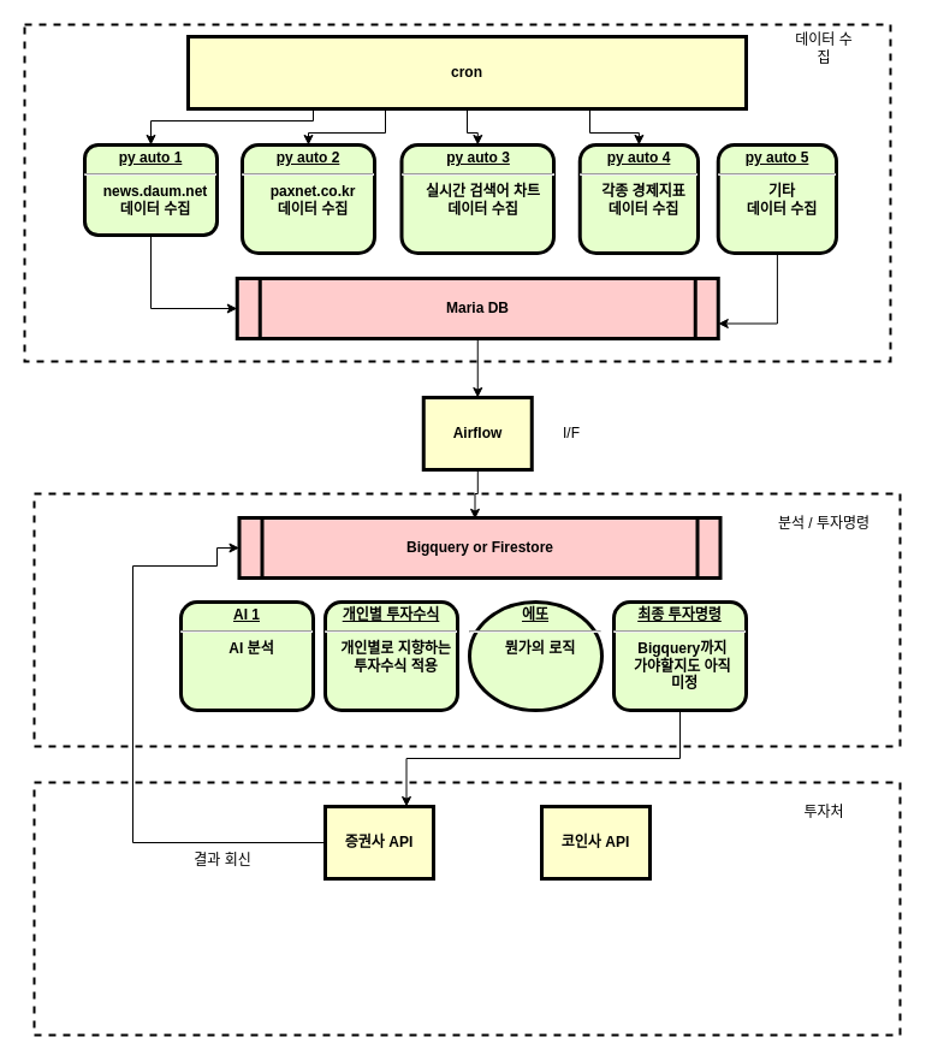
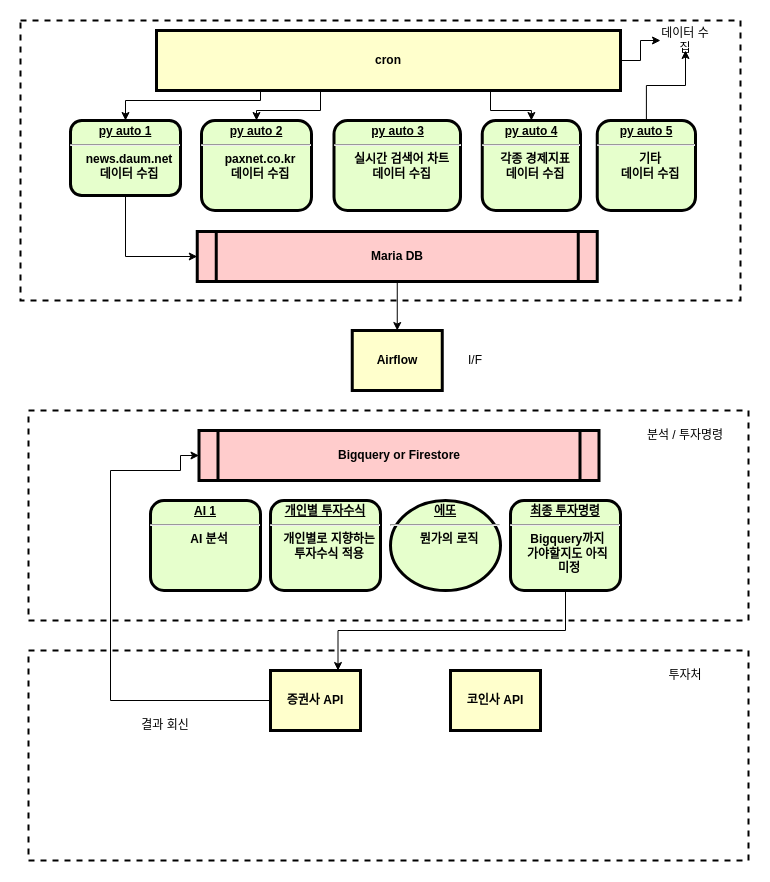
  <mxCell id="0" />
  <mxCell id="1" parent="0" />
  <mxCell id="2" value="" style="rounded=0;whiteSpace=wrap;html=1;fillColor=none;dashed=1;strokeWidth=2;" vertex="1" parent="1"><mxGeometry x="28" y="650" width="720" height="210" as="geometry" /></mxCell>
  <mxCell id="3" value="" style="rounded=0;whiteSpace=wrap;html=1;fillColor=none;dashed=1;strokeWidth=2;" vertex="1" parent="1"><mxGeometry x="28" y="410" width="720" height="210" as="geometry" /></mxCell>
  <mxCell id="4" value="" style="rounded=0;whiteSpace=wrap;html=1;fillColor=none;dashed=1;strokeWidth=2;" vertex="1" parent="1"><mxGeometry x="20" width="720" height="280" as="geometry" y="20" /></mxCell>
  <mxCell id="5" style="edgeStyle=orthogonalEdgeStyle;rounded=0;orthogonalLoop=1;jettySize=auto;html=1;entryX=0;entryY=0.5;entryDx=0;entryDy=0;" edge="1" parent="1" source="6" target="8"><mxGeometry relative="1" as="geometry"><Array as="points"><mxPoint x="125" y="256" /></Array></mxGeometry></mxCell>
  <mxCell id="6" value="&lt;p style=&quot;margin: 0px; margin-top: 4px; text-align: center; text-decoration: underline;&quot;&gt;&lt;strong&gt;py auto 1&lt;br&gt;&lt;/strong&gt;&lt;/p&gt;&lt;hr&gt;&lt;p style=&quot;margin: 0px; margin-left: 8px;&quot;&gt;news.daum.net&lt;/p&gt;&lt;p style=&quot;margin: 0px; margin-left: 8px;&quot;&gt;데이터 수집&lt;/p&gt;" style="verticalAlign=middle;align=center;overflow=fill;fontSize=12;fontFamily=Helvetica;html=1;rounded=1;fontStyle=1;strokeWidth=3;fillColor=#E6FFCC" parent="1" vertex="1"><mxGeometry x="70" y="120" width="110" height="75" as="geometry" /></mxCell>
  <mxCell id="7" style="edgeStyle=orthogonalEdgeStyle;rounded=0;orthogonalLoop=1;jettySize=auto;html=1;entryX=0.5;entryY=0;entryDx=0;entryDy=0;" edge="1" parent="1" source="8" target="24"><mxGeometry relative="1" as="geometry" /></mxCell>
  <mxCell id="8" value="Maria DB" style="shape=process;whiteSpace=wrap;align=center;verticalAlign=middle;size=0.048;fontStyle=1;strokeWidth=3;fillColor=#FFCCCC" parent="1" vertex="1"><mxGeometry x="196.75" y="231" width="400" height="50" as="geometry" /></mxCell>
  <mxCell id="9" value="&lt;p style=&quot;margin: 0px; margin-top: 4px; text-align: center; text-decoration: underline;&quot;&gt;&lt;strong&gt;py auto 2&lt;br&gt;&lt;/strong&gt;&lt;/p&gt;&lt;hr&gt;&lt;p style=&quot;margin: 0px; margin-left: 8px;&quot;&gt;paxnet.co.kr&lt;/p&gt;&lt;p style=&quot;margin: 0px; margin-left: 8px;&quot;&gt;데이터 수집&lt;/p&gt;" style="verticalAlign=middle;align=center;overflow=fill;fontSize=12;fontFamily=Helvetica;html=1;rounded=1;fontStyle=1;strokeWidth=3;fillColor=#E6FFCC" parent="1" vertex="1"><mxGeometry x="201" y="120" width="110" height="90" as="geometry" /></mxCell>
  <mxCell id="10" style="edgeStyle=orthogonalEdgeStyle;rounded=0;orthogonalLoop=1;jettySize=auto;html=1;entryX=0.75;entryY=0;entryDx=0;entryDy=0;" edge="1" parent="1" source="11" target="22"><mxGeometry relative="1" as="geometry"><Array as="points"><mxPoint x="565" y="630" /><mxPoint x="338" y="630" /></Array></mxGeometry></mxCell>
  <mxCell id="11" value="&lt;p style=&quot;margin: 0px; margin-top: 4px; text-align: center; text-decoration: underline;&quot;&gt;&lt;strong&gt;&lt;strong&gt;최종 투자명령&lt;/strong&gt;&lt;br&gt;&lt;/strong&gt;&lt;/p&gt;&lt;hr&gt;&lt;p style=&quot;margin: 0px; margin-left: 8px;&quot;&gt;&lt;span style=&quot;background-color: initial;&quot;&gt;Bigquery까지&amp;nbsp;&lt;/span&gt;&lt;br&gt;&lt;/p&gt;&lt;p style=&quot;margin: 0px; margin-left: 8px;&quot;&gt;&lt;span style=&quot;background-color: initial;&quot;&gt;가야할지도 아직&amp;nbsp;&lt;/span&gt;&lt;/p&gt;&lt;p style=&quot;margin: 0px; margin-left: 8px;&quot;&gt;&lt;span style=&quot;background-color: initial;&quot;&gt;미정&lt;/span&gt;&lt;/p&gt;" style="verticalAlign=middle;align=center;overflow=fill;fontSize=12;fontFamily=Helvetica;html=1;rounded=1;fontStyle=1;strokeWidth=3;fillColor=#E6FFCC" parent="1" vertex="1"><mxGeometry x="510" y="500" width="110" height="90" as="geometry" /></mxCell>
  <mxCell id="12" value="&lt;p style=&quot;margin: 0px; margin-top: 4px; text-align: center; text-decoration: underline;&quot;&gt;&lt;strong&gt;&lt;strong&gt;py auto 3&lt;/strong&gt;&lt;br&gt;&lt;/strong&gt;&lt;/p&gt;&lt;hr&gt;&lt;p style=&quot;margin: 0px; margin-left: 8px;&quot;&gt;실시간 검색어 차트&lt;/p&gt;&lt;p style=&quot;margin: 0px; margin-left: 8px;&quot;&gt;데이터 수집&lt;/p&gt;" style="verticalAlign=middle;align=center;overflow=fill;fontSize=12;fontFamily=Helvetica;html=1;rounded=1;fontStyle=1;strokeWidth=3;fillColor=#E6FFCC" parent="1" vertex="1"><mxGeometry x="333.5" y="120" width="126.5" height="90" as="geometry" /></mxCell>
  <mxCell id="13" value="&lt;p style=&quot;margin: 0px; margin-top: 4px; text-align: center; text-decoration: underline;&quot;&gt;&lt;strong&gt;&lt;strong&gt;에또&lt;/strong&gt;&lt;br&gt;&lt;/strong&gt;&lt;/p&gt;&lt;hr&gt;&lt;p style=&quot;margin: 0px; margin-left: 8px;&quot;&gt;뭔가의 로직&lt;/p&gt;" style="ellipse;verticalAlign=middle;align=center;overflow=fill;fontSize=12;fontFamily=Helvetica;html=1;fontStyle=1;strokeWidth=3;fillColor=#E6FFCC;" parent="1" vertex="1"><mxGeometry x="390" y="500" width="110" height="90" as="geometry" /></mxCell>
  <mxCell id="14" value="&lt;p style=&quot;margin: 0px; margin-top: 4px; text-align: center; text-decoration: underline;&quot;&gt;&lt;strong&gt;&lt;strong&gt;AI 1&lt;/strong&gt;&lt;br&gt;&lt;/strong&gt;&lt;/p&gt;&lt;hr&gt;&lt;p style=&quot;margin: 0px; margin-left: 8px;&quot;&gt;AI 분석&lt;br&gt;&lt;/p&gt;" style="verticalAlign=middle;align=center;overflow=fill;fontSize=12;fontFamily=Helvetica;html=1;rounded=1;fontStyle=1;strokeWidth=3;fillColor=#E6FFCC" parent="1" vertex="1"><mxGeometry x="150" y="500" width="110" height="90" as="geometry" /></mxCell>
  <mxCell id="15" style="edgeStyle=orthogonalEdgeStyle;rounded=0;orthogonalLoop=1;jettySize=auto;html=1;exitX=0.5;exitY=1;exitDx=0;exitDy=0;" edge="1" parent="1" source="19" target="6"><mxGeometry relative="1" as="geometry"><Array as="points"><mxPoint x="260" y="90" /><mxPoint x="260" y="100" /><mxPoint x="125" y="100" /></Array></mxGeometry></mxCell>
  <mxCell id="16" style="edgeStyle=orthogonalEdgeStyle;rounded=0;orthogonalLoop=1;jettySize=auto;html=1;entryX=0.5;entryY=0;entryDx=0;entryDy=0;" edge="1" parent="1" source="19" target="9"><mxGeometry relative="1" as="geometry"><Array as="points"><mxPoint x="320" y="110" /><mxPoint x="256" y="110" /></Array></mxGeometry></mxCell>
  <mxCell id="17" style="edgeStyle=orthogonalEdgeStyle;rounded=0;orthogonalLoop=1;jettySize=auto;html=1;entryX=0.5;entryY=0;entryDx=0;entryDy=0;" edge="1" parent="1" source="19" target="26"><mxGeometry relative="1" as="geometry"><Array as="points"><mxPoint x="490" y="110" /><mxPoint x="531" y="110" /></Array></mxGeometry></mxCell>
- <mxCell id="18" style="edgeStyle=orthogonalEdgeStyle;rounded=0;orthogonalLoop=1;jettySize=auto;html=1;" edge="1" parent="1" source="19" target="12"><mxGeometry relative="1" as="geometry" /></mxCell>
+ <mxCell id="18" style="edgeStyle=orthogonalEdgeStyle;rounded=0;orthogonalLoop=1;jettySize=auto;html=1;" edge="1" parent="1" source="19" target="31"><mxGeometry relative="1" as="geometry" /></mxCell>
  <mxCell id="19" value="cron" style="whiteSpace=wrap;align=center;verticalAlign=middle;fontStyle=1;strokeWidth=3;fillColor=#FFFFCC" parent="1" vertex="1"><mxGeometry x="156" y="30" width="464" height="60" as="geometry" /></mxCell>
  <mxCell id="20" value="코인사 API" style="whiteSpace=wrap;align=center;verticalAlign=middle;fontStyle=1;strokeWidth=3;fillColor=#FFFFCC" parent="1" vertex="1"><mxGeometry x="450" y="670" width="90" height="60" as="geometry" /></mxCell>
  <mxCell id="21" style="edgeStyle=orthogonalEdgeStyle;rounded=0;orthogonalLoop=1;jettySize=auto;html=1;entryX=0;entryY=0.5;entryDx=0;entryDy=0;" edge="1" parent="1" source="22" target="29"><mxGeometry relative="1" as="geometry"><Array as="points"><mxPoint x="110" y="700" /><mxPoint x="110" y="470" /><mxPoint x="180" y="470" /><mxPoint x="180" y="455" /></Array></mxGeometry></mxCell>
  <mxCell id="22" value="증권사 API" style="whiteSpace=wrap;align=center;verticalAlign=middle;fontStyle=1;strokeWidth=3;fillColor=#FFFFCC" parent="1" vertex="1"><mxGeometry x="270" y="670" width="90" height="60" as="geometry" /></mxCell>
- <mxCell id="23" style="edgeStyle=orthogonalEdgeStyle;rounded=0;orthogonalLoop=1;jettySize=auto;html=1;entryX=0.49;entryY=0.018;entryDx=0;entryDy=0;entryPerimeter=0;" edge="1" parent="1" source="24" target="29"><mxGeometry relative="1" as="geometry" /></mxCell>
  <mxCell id="24" value="Airflow" style="whiteSpace=wrap;align=center;verticalAlign=middle;fontStyle=1;strokeWidth=3;fillColor=#FFFFCC" parent="1" vertex="1"><mxGeometry x="351.75" y="330" width="90" height="60" as="geometry" /></mxCell>
  <mxCell id="25" value="&lt;p style=&quot;margin: 0px; margin-top: 4px; text-align: center; text-decoration: underline;&quot;&gt;&lt;strong&gt;&lt;strong&gt;개인별 투자수식&lt;/strong&gt;&lt;br&gt;&lt;/strong&gt;&lt;/p&gt;&lt;hr&gt;&lt;p style=&quot;margin: 0px; margin-left: 8px;&quot;&gt;개인별로 지향하는&lt;/p&gt;&lt;p style=&quot;margin: 0px; margin-left: 8px;&quot;&gt;&lt;span style=&quot;background-color: initial;&quot;&gt;투자수식 적용&lt;/span&gt;&lt;/p&gt;" style="verticalAlign=middle;align=center;overflow=fill;fontSize=12;fontFamily=Helvetica;html=1;rounded=1;fontStyle=1;strokeWidth=3;fillColor=#E6FFCC" parent="1" vertex="1"><mxGeometry x="270" y="500" width="110" height="90" as="geometry" /></mxCell>
  <mxCell id="26" value="&lt;p style=&quot;margin: 0px; margin-top: 4px; text-align: center; text-decoration: underline;&quot;&gt;&lt;strong&gt;&lt;strong&gt;py auto 4&lt;/strong&gt;&lt;br&gt;&lt;/strong&gt;&lt;/p&gt;&lt;hr&gt;&lt;p style=&quot;margin: 0px; margin-left: 8px;&quot;&gt;각종 경제지표&lt;/p&gt;&lt;p style=&quot;margin: 0px; margin-left: 8px;&quot;&gt;데이터 수집&lt;/p&gt;" style="verticalAlign=middle;align=center;overflow=fill;fontSize=12;fontFamily=Helvetica;html=1;rounded=1;fontStyle=1;strokeWidth=3;fillColor=#E6FFCC" vertex="1" parent="1"><mxGeometry x="481.75" y="120" width="98.25" height="90" as="geometry" /></mxCell>
- <mxCell id="27" style="edgeStyle=orthogonalEdgeStyle;rounded=0;orthogonalLoop=1;jettySize=auto;html=1;entryX=1;entryY=0.75;entryDx=0;entryDy=0;" edge="1" parent="1" source="28" target="8"><mxGeometry relative="1" as="geometry" /></mxCell>
+ <mxCell id="27" style="edgeStyle=orthogonalEdgeStyle;rounded=0;orthogonalLoop=1;jettySize=auto;html=1;" edge="1" parent="1" source="28" target="31"><mxGeometry relative="1" as="geometry" /></mxCell>
  <mxCell id="28" value="&lt;p style=&quot;margin: 0px; margin-top: 4px; text-align: center; text-decoration: underline;&quot;&gt;&lt;strong&gt;&lt;strong&gt;py auto 5&lt;/strong&gt;&lt;br&gt;&lt;/strong&gt;&lt;/p&gt;&lt;hr&gt;&lt;p style=&quot;margin: 0px; margin-left: 8px;&quot;&gt;기타&lt;/p&gt;&lt;p style=&quot;margin: 0px; margin-left: 8px;&quot;&gt;데이터 수집&lt;/p&gt;" style="verticalAlign=middle;align=center;overflow=fill;fontSize=12;fontFamily=Helvetica;html=1;rounded=1;fontStyle=1;strokeWidth=3;fillColor=#E6FFCC" vertex="1" parent="1"><mxGeometry x="596.75" y="120" width="98.25" height="90" as="geometry" /></mxCell>
  <mxCell id="29" value="Bigquery or Firestore" style="shape=process;whiteSpace=wrap;align=center;verticalAlign=middle;size=0.048;fontStyle=1;strokeWidth=3;fillColor=#FFCCCC" vertex="1" parent="1"><mxGeometry x="198.5" y="430" width="400" height="50" as="geometry" /></mxCell>
  <mxCell id="30" value="I/F" style="rounded=0;whiteSpace=wrap;html=1;dashed=1;strokeWidth=2;fillColor=none;strokeColor=none;" vertex="1" parent="1"><mxGeometry x="450" y="350" width="50" height="20" as="geometry" /></mxCell>
  <mxCell id="31" value="데이터 수집" style="rounded=0;whiteSpace=wrap;html=1;dashed=1;strokeWidth=2;fillColor=none;strokeColor=none;" vertex="1" parent="1"><mxGeometry x="660" y="30" width="50" height="20" as="geometry" /></mxCell>
  <mxCell id="32" value="분석 / 투자명령" style="rounded=0;whiteSpace=wrap;html=1;dashed=1;strokeWidth=2;fillColor=none;strokeColor=none;" vertex="1" parent="1"><mxGeometry x="640" y="420" width="90" height="30" as="geometry" /></mxCell>
  <mxCell id="33" value="투자처" style="rounded=0;whiteSpace=wrap;html=1;dashed=1;strokeWidth=2;fillColor=none;strokeColor=none;" vertex="1" parent="1"><mxGeometry x="640" y="660" width="90" height="30" as="geometry" /></mxCell>
- <mxCell id="34" value="결과 회신" style="rounded=0;whiteSpace=wrap;html=1;dashed=1;strokeWidth=2;fillColor=none;strokeColor=none;" vertex="1" parent="1"><mxGeometry x="140" y="700" width="90" height="30" as="geometry" /></mxCell>
+ <mxCell id="34" value="결과 회신" style="rounded=0;whiteSpace=wrap;html=1;dashed=1;strokeWidth=2;fillColor=none;strokeColor=none;" vertex="1" parent="1"><mxGeometry x="120" y="710" width="90" height="30" as="geometry" /></mxCell>
